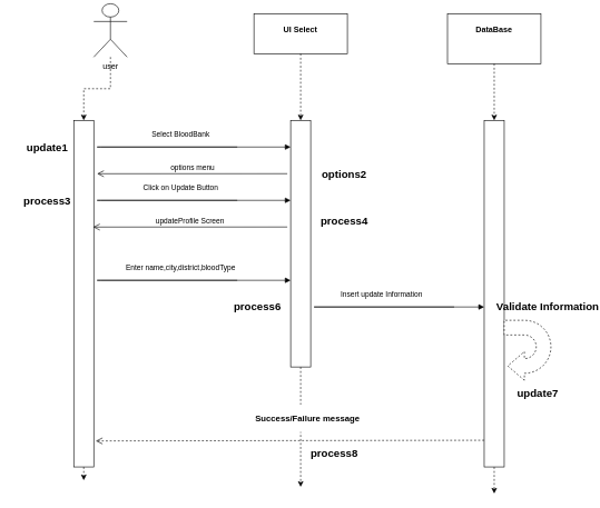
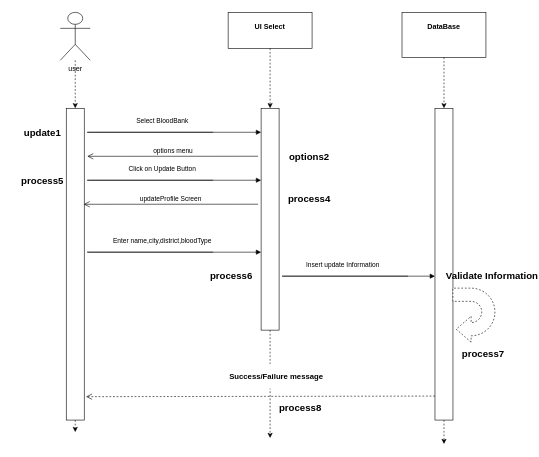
  <mxCell id="0" />
  <mxCell id="1" parent="0" />
  <mxCell id="2" style="edgeStyle=orthogonalEdgeStyle;rounded=0;orthogonalLoop=1;jettySize=auto;html=1;dashed=1;" parent="1" source="8" edge="1"><mxGeometry relative="1" as="geometry"><mxPoint x="125" y="720" as="targetPoint" /></mxGeometry></mxCell>
- <mxCell id="3" value="user" style="shape=umlActor;verticalLabelPosition=bottom;verticalAlign=top;html=1;" parent="1" vertex="1"><mxGeometry x="140" y="5" width="50" height="80" as="geometry" /></mxCell>
+ <mxCell id="3" value="user" style="shape=umlActor;verticalLabelPosition=bottom;verticalAlign=top;html=1;" parent="1" vertex="1"><mxGeometry x="100" y="20" width="50" height="80" as="geometry" /></mxCell>
  <mxCell id="4" style="edgeStyle=orthogonalEdgeStyle;rounded=0;orthogonalLoop=1;jettySize=auto;html=1;dashed=1;" parent="1" source="10" edge="1"><mxGeometry relative="1" as="geometry"><mxPoint x="450" y="730" as="targetPoint" /></mxGeometry></mxCell>
  <mxCell id="5" value="&lt;p style=&quot;margin: 0px ; margin-top: 4px ; text-align: center&quot;&gt;&lt;br&gt;&lt;b&gt;UI Select&lt;/b&gt;&lt;/p&gt;" style="verticalAlign=top;align=left;overflow=fill;fontSize=12;fontFamily=Helvetica;html=1;" parent="1" vertex="1"><mxGeometry x="380" y="20" width="140" height="60" as="geometry" /></mxCell>
  <mxCell id="6" style="edgeStyle=orthogonalEdgeStyle;rounded=0;orthogonalLoop=1;jettySize=auto;html=1;dashed=1;" parent="1" source="12" edge="1"><mxGeometry relative="1" as="geometry"><mxPoint x="740" y="740" as="targetPoint" /></mxGeometry></mxCell>
  <mxCell id="7" value="&lt;p style=&quot;margin: 0px ; margin-top: 4px ; text-align: center&quot;&gt;&lt;br&gt;&lt;b&gt;DataBase&lt;/b&gt;&lt;/p&gt;" style="verticalAlign=top;align=left;overflow=fill;fontSize=12;fontFamily=Helvetica;html=1;" parent="1" vertex="1"><mxGeometry x="670" y="20" width="140" height="75" as="geometry" /></mxCell>
  <mxCell id="8" value="" style="html=1;points=[];perimeter=orthogonalPerimeter;" parent="1" vertex="1"><mxGeometry x="110" y="180" width="30" height="520" as="geometry" /></mxCell>
  <mxCell id="9" style="edgeStyle=orthogonalEdgeStyle;rounded=0;orthogonalLoop=1;jettySize=auto;html=1;dashed=1;" parent="1" source="3" target="8" edge="1"><mxGeometry relative="1" as="geometry"><mxPoint x="125" y="932" as="targetPoint" /><mxPoint x="125" y="100" as="sourcePoint" /></mxGeometry></mxCell>
  <mxCell id="10" value="" style="html=1;points=[];perimeter=orthogonalPerimeter;" parent="1" vertex="1"><mxGeometry x="435" y="180" width="30" height="370" as="geometry" /></mxCell>
  <mxCell id="11" style="edgeStyle=orthogonalEdgeStyle;rounded=0;orthogonalLoop=1;jettySize=auto;html=1;dashed=1;" parent="1" source="5" target="10" edge="1"><mxGeometry relative="1" as="geometry"><mxPoint x="450" y="942" as="targetPoint" /><mxPoint x="450" y="80" as="sourcePoint" /></mxGeometry></mxCell>
  <mxCell id="12" value="" style="html=1;points=[];perimeter=orthogonalPerimeter;" parent="1" vertex="1"><mxGeometry x="725" y="180" width="30" height="520" as="geometry" /></mxCell>
  <mxCell id="13" style="edgeStyle=orthogonalEdgeStyle;rounded=0;orthogonalLoop=1;jettySize=auto;html=1;dashed=1;" parent="1" source="7" target="12" edge="1"><mxGeometry relative="1" as="geometry"><mxPoint x="740" y="950" as="targetPoint" /><mxPoint x="740" y="80" as="sourcePoint" /></mxGeometry></mxCell>
  <mxCell id="14" value="Select BloodBank" style="html=1;verticalAlign=bottom;endArrow=block;" parent="1" edge="1"><mxGeometry x="0.353" y="10" width="80" relative="1" as="geometry"><mxPoint x="355" y="220" as="sourcePoint" /><mxPoint x="435" y="220" as="targetPoint" /><Array as="points"><mxPoint x="140" y="220" /></Array><mxPoint as="offset" /></mxGeometry></mxCell>
  <mxCell id="15" value="options menu" style="html=1;verticalAlign=bottom;endArrow=open;endSize=8;entryX=1.167;entryY=0.154;entryDx=0;entryDy=0;entryPerimeter=0;" parent="1" target="8" edge="1"><mxGeometry relative="1" as="geometry"><mxPoint x="430" y="260" as="sourcePoint" /><mxPoint x="350" y="260" as="targetPoint" /></mxGeometry></mxCell>
  <mxCell id="16" value="Click on Update Button" style="html=1;verticalAlign=bottom;endArrow=block;" parent="1" edge="1"><mxGeometry x="0.353" y="10" width="80" relative="1" as="geometry"><mxPoint x="355" y="300" as="sourcePoint" /><mxPoint x="435" y="300" as="targetPoint" /><Array as="points"><mxPoint x="140" y="300" /></Array><mxPoint as="offset" /></mxGeometry></mxCell>
  <mxCell id="17" value="updateProfile Screen" style="html=1;verticalAlign=bottom;endArrow=open;endSize=8;entryX=1.167;entryY=0.154;entryDx=0;entryDy=0;entryPerimeter=0;" parent="1" edge="1"><mxGeometry relative="1" as="geometry"><mxPoint x="430" y="340" as="sourcePoint" /><mxPoint x="139" y="340.08" as="targetPoint" /></mxGeometry></mxCell>
  <mxCell id="18" value="Enter name,city,district,bloodType&lt;span style=&quot;color: rgba(0 , 0 , 0 , 0) ; font-family: monospace ; font-size: 0px ; background-color: rgb(248 , 249 , 250)&quot;&gt;%3CmxGraphModel%3E%3Croot%3E%3CmxCell%20id%3D%220%22%2F%3E%3CmxCell%20id%3D%221%22%20parent%3D%220%22%2F%3E%3CmxCell%20id%3D%222%22%20value%3D%22Click%20on%20Update%20Button%22%20style%3D%22html%3D1%3BverticalAlign%3Dbottom%3BendArrow%3Dblock%3B%22%20edge%3D%221%22%20parent%3D%221%22%3E%3CmxGeometry%20x%3D%220.353%22%20y%3D%2210%22%20width%3D%2280%22%20relative%3D%221%22%20as%3D%22geometry%22%3E%3CmxPoint%20x%3D%22345%22%20y%3D%22320%22%20as%3D%22sourcePoint%22%2F%3E%3CmxPoint%20x%3D%22425%22%20y%3D%22320%22%20as%3D%22targetPoint%22%2F%3E%3CArray%20as%3D%22points%22%3E%3CmxPoint%20x%3D%22130%22%20y%3D%22320%22%2F%3E%3C%2FArray%3E%3CmxPoint%20as%3D%22offset%22%2F%3E%3C%2FmxGeometry%3E%3C%2FmxCell%3E%3C%2Froot%3E%3C%2FmxGraphModel%3E&lt;/span&gt;" style="html=1;verticalAlign=bottom;endArrow=block;" parent="1" edge="1"><mxGeometry x="0.353" y="10" width="80" relative="1" as="geometry"><mxPoint x="355" y="420" as="sourcePoint" /><mxPoint x="435" y="420" as="targetPoint" /><Array as="points"><mxPoint x="140" y="420" /></Array><mxPoint as="offset" /></mxGeometry></mxCell>
  <mxCell id="19" value="Insert update Information" style="html=1;verticalAlign=bottom;endArrow=block;" parent="1" edge="1"><mxGeometry x="0.353" y="10" width="80" relative="1" as="geometry"><mxPoint x="680" y="460" as="sourcePoint" /><mxPoint x="725" y="460" as="targetPoint" /><Array as="points"><mxPoint x="465" y="460" /></Array><mxPoint as="offset" /></mxGeometry></mxCell>
  <mxCell id="20" value="" style="html=1;shadow=0;dashed=1;align=center;verticalAlign=middle;shape=mxgraph.arrows2.uTurnArrow;dy=11;arrowHead=43;dx2=25;rotation=-180;" parent="1" vertex="1"><mxGeometry x="755" y="480" width="70" height="90" as="geometry" /></mxCell>
  <mxCell id="21" value="&lt;h3&gt;Success/Failure message&lt;/h3&gt;" style="html=1;verticalAlign=bottom;endArrow=open;endSize=8;entryX=1.1;entryY=0.925;entryDx=0;entryDy=0;entryPerimeter=0;dashed=1;" parent="1" target="8" edge="1"><mxGeometry x="-0.089" y="-10" relative="1" as="geometry"><mxPoint x="725" y="660" as="sourcePoint" /><mxPoint x="465" y="660.08" as="targetPoint" /><mxPoint as="offset" /></mxGeometry></mxCell>
- <mxCell id="22" value="&lt;h6&gt;update7&lt;/h6&gt;" style="text;strokeColor=none;fillColor=none;html=1;fontSize=24;fontStyle=1;verticalAlign=middle;align=center;" parent="1" vertex="1"><mxGeometry x="755" y="550" width="100" height="80" as="geometry" /></mxCell>
+ <mxCell id="22" value="&lt;h6&gt;process7&lt;/h6&gt;" style="text;strokeColor=none;fillColor=none;html=1;fontSize=24;fontStyle=1;verticalAlign=middle;align=center;" parent="1" vertex="1"><mxGeometry x="755" y="550" width="100" height="80" as="geometry" /></mxCell>
  <mxCell id="23" value="&lt;h6&gt;update1&lt;/h6&gt;" style="text;strokeColor=none;fillColor=none;html=1;fontSize=24;fontStyle=1;verticalAlign=middle;align=center;" parent="1" vertex="1"><mxGeometry x="20" y="180" width="100" height="80" as="geometry" /></mxCell>
  <mxCell id="24" value="&lt;h6&gt;process4&lt;/h6&gt;" style="text;strokeColor=none;fillColor=none;html=1;fontSize=24;fontStyle=1;verticalAlign=middle;align=center;" parent="1" vertex="1"><mxGeometry x="465" y="290" width="100" height="80" as="geometry" /></mxCell>
- <mxCell id="25" value="&lt;h6&gt;process3&lt;/h6&gt;" style="text;strokeColor=none;fillColor=none;html=1;fontSize=24;fontStyle=1;verticalAlign=middle;align=center;" parent="1" vertex="1"><mxGeometry x="20" y="260" width="100" height="80" as="geometry" /></mxCell>
+ <mxCell id="25" value="&lt;h6&gt;process5&lt;/h6&gt;" style="text;strokeColor=none;fillColor=none;html=1;fontSize=24;fontStyle=1;verticalAlign=middle;align=center;" parent="1" vertex="1"><mxGeometry x="20" y="260" width="100" height="80" as="geometry" /></mxCell>
  <mxCell id="26" value="&lt;h6&gt;options2&lt;/h6&gt;" style="text;strokeColor=none;fillColor=none;html=1;fontSize=24;fontStyle=1;verticalAlign=middle;align=center;" parent="1" vertex="1"><mxGeometry x="465" y="220" width="100" height="80" as="geometry" /></mxCell>
  <mxCell id="27" value="&lt;h6&gt;process6&lt;/h6&gt;" style="text;strokeColor=none;fillColor=none;html=1;fontSize=24;fontStyle=1;verticalAlign=middle;align=center;" parent="1" vertex="1"><mxGeometry x="335" y="420" width="100" height="80" as="geometry" /></mxCell>
  <mxCell id="28" value="&lt;h6&gt;Validate Information&lt;/h6&gt;" style="text;strokeColor=none;fillColor=none;html=1;fontSize=24;fontStyle=1;verticalAlign=middle;align=center;" parent="1" vertex="1"><mxGeometry x="770" y="420" width="100" height="80" as="geometry" /></mxCell>
  <mxCell id="29" value="&lt;h6&gt;process8&lt;/h6&gt;" style="text;strokeColor=none;fillColor=none;html=1;fontSize=24;fontStyle=1;verticalAlign=middle;align=center;" parent="1" vertex="1"><mxGeometry x="450" y="640" width="100" height="80" as="geometry" /></mxCell>
